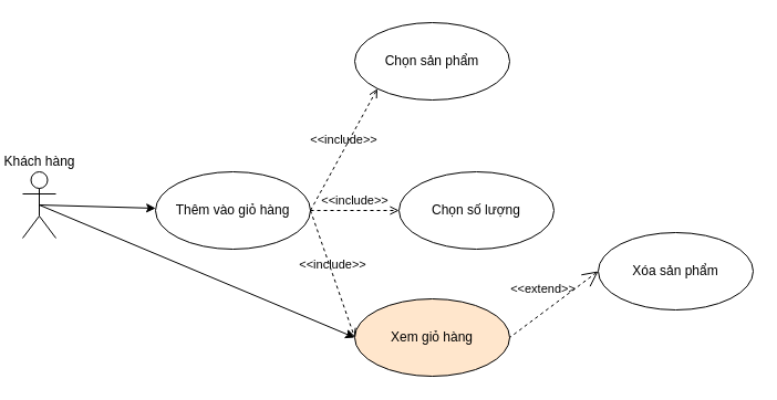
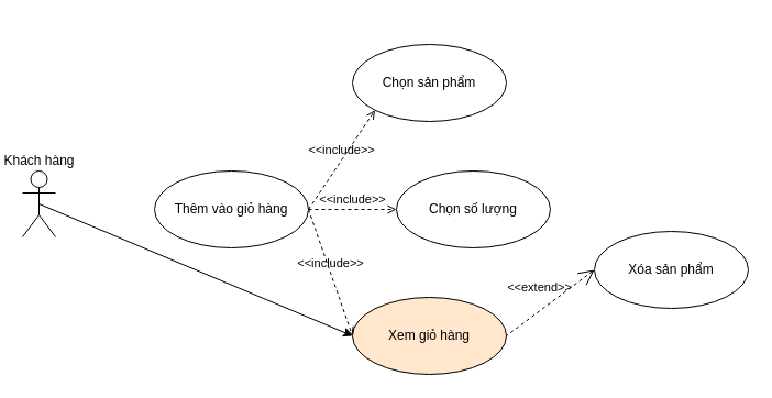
  <mxCell id="0" />
  <mxCell id="1" parent="0" />
- <mxCell id="2" style="rounded=0;orthogonalLoop=1;jettySize=auto;html=1;exitX=0.5;exitY=0.5;exitDx=0;exitDy=0;exitPerimeter=0;" edge="1" parent="1" source="3" target="4"><mxGeometry relative="1" as="geometry" /></mxCell>
  <mxCell id="3" value="Khách hàng" style="shape=umlActor;html=1;verticalLabelPosition=top;verticalAlign=bottom;align=center;labelPosition=center;" vertex="1" parent="1"><mxGeometry x="20" y="155" width="30" height="60" as="geometry" /></mxCell>
  <mxCell id="4" value="Thêm vào giỏ hàng" style="ellipse;whiteSpace=wrap;html=1;" vertex="1" parent="1"><mxGeometry x="140" y="155" width="140" height="70" as="geometry" /></mxCell>
- <mxCell id="5" value="Chọn sản phẩm" style="ellipse;whiteSpace=wrap;html=1;" vertex="1" parent="1"><mxGeometry x="320" y="20" width="140" height="70" as="geometry" /></mxCell>
+ <mxCell id="5" value="Chọn sản phẩm" style="ellipse;whiteSpace=wrap;html=1;" vertex="1" parent="1"><mxGeometry x="320" y="40" width="140" height="70" as="geometry" /></mxCell>
  <mxCell id="6" value="Chọn số lượng" style="ellipse;whiteSpace=wrap;html=1;" vertex="1" parent="1"><mxGeometry x="360" y="155" width="140" height="70" as="geometry" /></mxCell>
  <mxCell id="7" value="&amp;lt;&amp;lt;include&amp;gt;&amp;gt;" style="edgeStyle=none;html=1;endArrow=open;verticalAlign=bottom;dashed=1;labelBackgroundColor=none;rounded=0;exitX=1;exitY=0.5;exitDx=0;exitDy=0;entryX=0;entryY=0.5;entryDx=0;entryDy=0;" edge="1" parent="1" source="4" target="6"><mxGeometry width="160" relative="1" as="geometry"><mxPoint x="80" y="130" as="sourcePoint" /><mxPoint x="240" y="130" as="targetPoint" /></mxGeometry></mxCell>
  <mxCell id="8" value="&amp;lt;&amp;lt;include&amp;gt;&amp;gt;" style="edgeStyle=none;html=1;endArrow=open;verticalAlign=bottom;dashed=1;labelBackgroundColor=none;rounded=0;exitX=1;exitY=0.5;exitDx=0;exitDy=0;entryX=0;entryY=1;entryDx=0;entryDy=0;" edge="1" parent="1" source="4" target="5"><mxGeometry width="160" relative="1" as="geometry"><mxPoint x="290" y="200" as="sourcePoint" /><mxPoint x="340" y="125" as="targetPoint" /></mxGeometry></mxCell>
  <mxCell id="9" value="Xem giỏ hàng" style="ellipse;whiteSpace=wrap;html=1;fillColor=#ffe6cc;" vertex="1" parent="1"><mxGeometry x="320" y="270" width="140" height="70" as="geometry" /></mxCell>
  <mxCell id="10" style="rounded=0;orthogonalLoop=1;jettySize=auto;html=1;exitX=0.5;exitY=0.5;exitDx=0;exitDy=0;exitPerimeter=0;entryX=0;entryY=0.5;entryDx=0;entryDy=0;" edge="1" parent="1" source="3" target="9"><mxGeometry relative="1" as="geometry"><mxPoint x="45" y="195" as="sourcePoint" /><mxPoint x="150" y="198" as="targetPoint" /></mxGeometry></mxCell>
  <mxCell id="11" value="&amp;lt;&amp;lt;include&amp;gt;&amp;gt;" style="edgeStyle=none;html=1;endArrow=open;verticalAlign=bottom;dashed=1;labelBackgroundColor=none;rounded=0;exitX=1;exitY=0.5;exitDx=0;exitDy=0;entryX=0;entryY=0.5;entryDx=0;entryDy=0;" edge="1" parent="1" source="4" target="9"><mxGeometry width="160" relative="1" as="geometry"><mxPoint x="290" y="200" as="sourcePoint" /><mxPoint x="390" y="135" as="targetPoint" /></mxGeometry></mxCell>
  <mxCell id="12" value="Xóa sản phẩm&lt;span style=&quot;color: rgba(0, 0, 0, 0); font-family: monospace; font-size: 0px; text-align: start; text-wrap-mode: nowrap;&quot;&gt;%3CmxGraphModel%3E%3Croot%3E%3CmxCell%20id%3D%220%22%2F%3E%3CmxCell%20id%3D%221%22%20parent%3D%220%22%2F%3E%3CmxCell%20id%3D%222%22%20value%3D%22%26amp%3Blt%3B%26amp%3Blt%3Binclude%26amp%3Bgt%3B%26amp%3Bgt%3B%22%20style%3D%22edgeStyle%3Dnone%3Bhtml%3D1%3BendArrow%3Dopen%3BverticalAlign%3Dbottom%3Bdashed%3D1%3BlabelBackgroundColor%3Dnone%3Brounded%3D0%3BexitX%3D1%3BexitY%3D0.5%3BexitDx%3D0%3BexitDy%3D0%3BentryX%3D0%3BentryY%3D0.5%3BentryDx%3D0%3BentryDy%3D0%3B%22%20edge%3D%221%22%20parent%3D%221%22%3E%3CmxGeometry%20width%3D%22160%22%20relative%3D%221%22%20as%3D%22geometry%22%3E%3CmxPoint%20x%3D%22540%22%20y%3D%22370%22%20as%3D%22sourcePoint%22%2F%3E%3CmxPoint%20x%3D%22580%22%20y%3D%22485%22%20as%3D%22targetPoint%22%2F%3E%3C%2FmxGeometry%3E%3C%2FmxCell%3E%3C%2Froot%3E%3C%2FmxGraphModel%3E&lt;/span&gt;" style="ellipse;whiteSpace=wrap;html=1;" vertex="1" parent="1"><mxGeometry x="540" y="210" width="140" height="70" as="geometry" /></mxCell>
  <mxCell id="13" value="&amp;lt;&amp;lt;extend&amp;gt;&amp;gt;" style="edgeStyle=none;html=1;startArrow=open;endArrow=none;startSize=12;verticalAlign=bottom;dashed=1;labelBackgroundColor=none;rounded=0;exitX=0;exitY=0.5;exitDx=0;exitDy=0;entryX=1;entryY=0.5;entryDx=0;entryDy=0;" edge="1" parent="1" source="12" target="9"><mxGeometry x="0.1" y="-10" width="160" relative="1" as="geometry"><mxPoint x="360" y="130" as="sourcePoint" /><mxPoint x="520" y="130" as="targetPoint" /><mxPoint as="offset" /></mxGeometry></mxCell>
